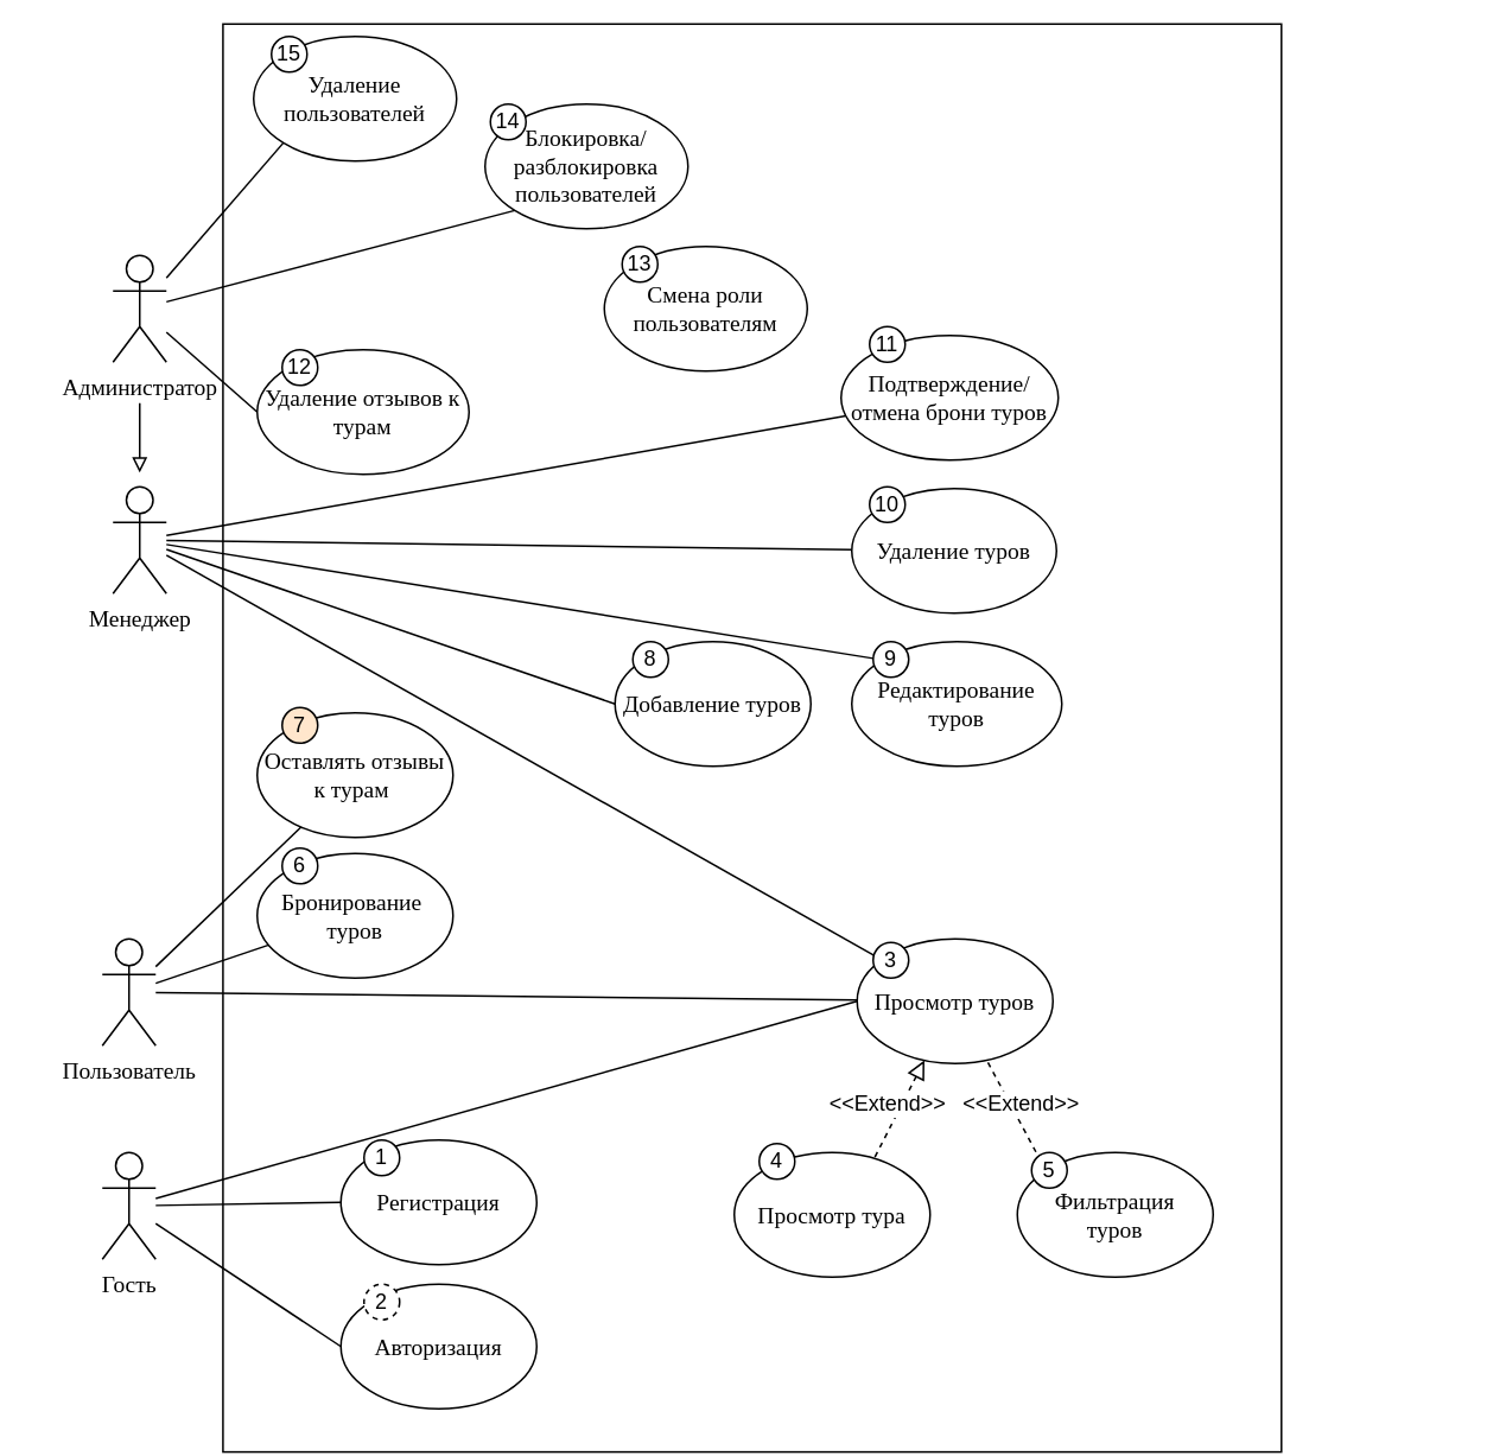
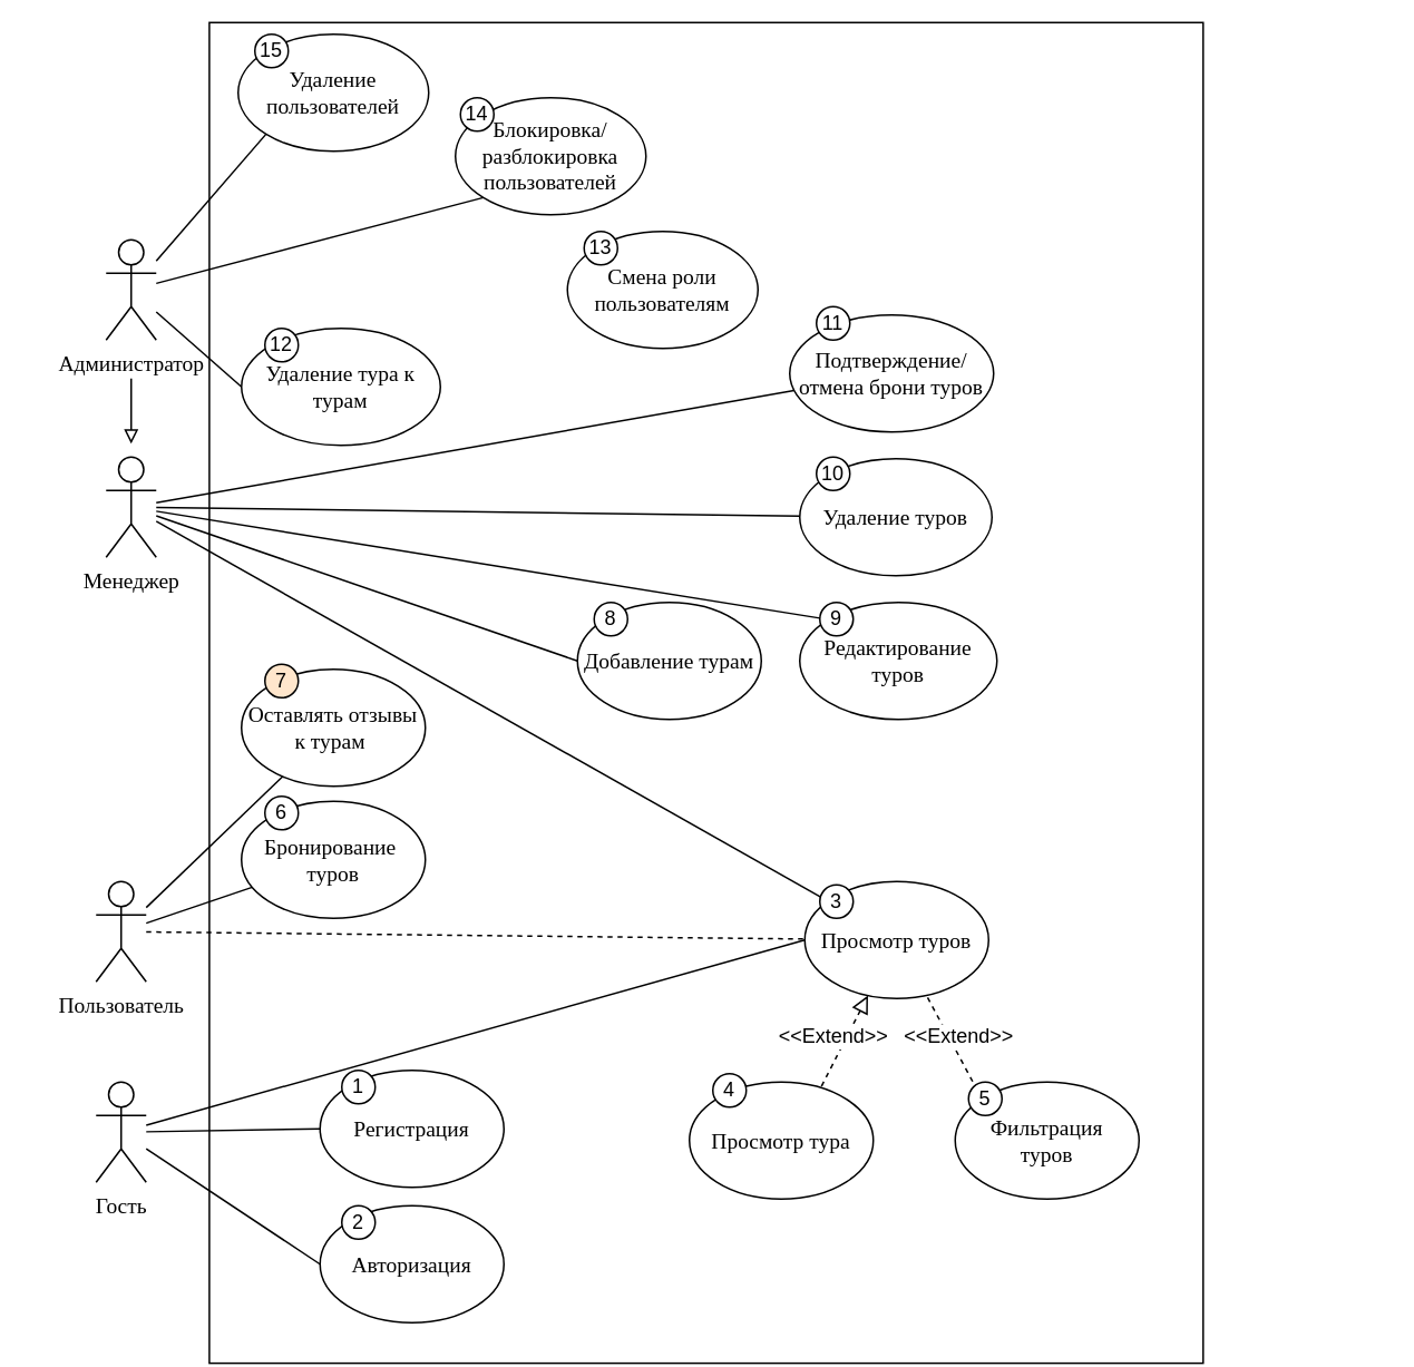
  <mxCell id="0" />
  <mxCell id="1" parent="0" />
  <mxCell id="2" value="" style="rounded=0;whiteSpace=wrap;html=1;rotation=90;" parent="1" vertex="1"><mxGeometry x="20.95" y="116.83" width="802.22" height="594.59" as="geometry" /></mxCell>
  <mxCell id="3" style="edgeStyle=none;curved=1;rounded=0;orthogonalLoop=1;jettySize=auto;html=1;entryX=0;entryY=0.5;entryDx=0;entryDy=0;fontSize=12;startSize=8;endSize=8;endArrow=none;endFill=0;" parent="1" source="6" target="16" edge="1"><mxGeometry relative="1" as="geometry" /></mxCell>
  <mxCell id="4" style="edgeStyle=none;curved=1;rounded=0;orthogonalLoop=1;jettySize=auto;html=1;entryX=0;entryY=0.5;entryDx=0;entryDy=0;fontSize=12;startSize=8;endSize=8;endArrow=none;endFill=0;" parent="1" source="6" target="34" edge="1"><mxGeometry relative="1" as="geometry" /></mxCell>
  <mxCell id="5" style="rounded=0;orthogonalLoop=1;jettySize=auto;html=1;entryX=0;entryY=0.5;entryDx=0;entryDy=0;endArrow=none;endFill=0;" parent="1" source="6" target="38" edge="1"><mxGeometry relative="1" as="geometry" /></mxCell>
  <mxCell id="6" value="Гость" style="shape=umlActor;verticalLabelPosition=bottom;verticalAlign=top;html=1;outlineConnect=0;fontFamily=Times New Roman;fontSize=13;" parent="1" vertex="1"><mxGeometry x="57" y="647" width="30" height="60" as="geometry" /></mxCell>
  <mxCell id="7" style="edgeStyle=none;shape=connector;rounded=0;orthogonalLoop=1;jettySize=auto;html=1;labelBackgroundColor=default;strokeColor=default;align=center;verticalAlign=middle;fontFamily=Helvetica;fontSize=11;fontColor=default;endArrow=none;endFill=0;" parent="1" source="10" target="14" edge="1"><mxGeometry relative="1" as="geometry" /></mxCell>
  <mxCell id="8" style="edgeStyle=none;shape=connector;rounded=0;orthogonalLoop=1;jettySize=auto;html=1;labelBackgroundColor=default;strokeColor=default;align=center;verticalAlign=middle;fontFamily=Helvetica;fontSize=11;fontColor=default;endArrow=none;endFill=0;" parent="1" source="10" target="13" edge="1"><mxGeometry relative="1" as="geometry" /></mxCell>
- <mxCell id="9" style="rounded=0;orthogonalLoop=1;jettySize=auto;html=1;endArrow=none;endFill=0;" parent="1" source="10" target="16" edge="1"><mxGeometry relative="1" as="geometry" /></mxCell>
+ <mxCell id="9" style="rounded=0;orthogonalLoop=1;jettySize=auto;html=1;endArrow=none;endFill=0;dashed=1;" parent="1" source="10" target="16" edge="1"><mxGeometry relative="1" as="geometry" /></mxCell>
  <mxCell id="10" value="Пользователь" style="shape=umlActor;verticalLabelPosition=bottom;verticalAlign=top;html=1;outlineConnect=0;fontFamily=Times New Roman;fontSize=13;" parent="1" vertex="1"><mxGeometry x="57" y="527" width="30" height="60" as="geometry" /></mxCell>
  <mxCell id="11" style="rounded=0;orthogonalLoop=1;jettySize=auto;html=1;exitX=0;exitY=0;exitDx=0;exitDy=0;dashed=1;endArrow=none;endFill=0;" parent="1" source="12" target="16" edge="1"><mxGeometry relative="1" as="geometry" /></mxCell>
  <mxCell id="12" value="&lt;font style=&quot;font-size: 13px;&quot;&gt;Фильтрация&lt;/font&gt;&lt;div&gt;&lt;font style=&quot;font-size: 13px;&quot;&gt;туров&lt;/font&gt;&lt;/div&gt;" style="ellipse;whiteSpace=wrap;html=1;fontFamily=Times New Roman;" parent="1" vertex="1"><mxGeometry x="571" y="647" width="110" height="70" as="geometry" /></mxCell>
  <mxCell id="13" value="&lt;font&gt;Бронирование&amp;nbsp;&lt;/font&gt;&lt;div&gt;&lt;font&gt;туров&lt;/font&gt;&lt;/div&gt;" style="ellipse;whiteSpace=wrap;html=1;fontFamily=Times New Roman;fontSize=13;" parent="1" vertex="1"><mxGeometry x="144" y="479" width="110" height="70" as="geometry" /></mxCell>
  <mxCell id="14" value="&lt;font&gt;Оставлять отзывы к турам&amp;nbsp;&lt;/font&gt;" style="ellipse;whiteSpace=wrap;html=1;fontFamily=Times New Roman;fontSize=13;" parent="1" vertex="1"><mxGeometry x="144" y="400" width="110" height="70" as="geometry" /></mxCell>
  <mxCell id="15" style="edgeStyle=none;curved=1;rounded=0;orthogonalLoop=1;jettySize=auto;html=1;entryX=0.709;entryY=0.064;entryDx=0;entryDy=0;fontSize=12;startSize=8;endSize=8;endArrow=none;endFill=0;startArrow=block;startFill=0;dashed=1;entryPerimeter=0;" parent="1" source="16" target="36" edge="1"><mxGeometry relative="1" as="geometry" /></mxCell>
  <mxCell id="16" value="&lt;font style=&quot;font-size: 13px;&quot;&gt;Просмотр туров&lt;/font&gt;" style="ellipse;whiteSpace=wrap;html=1;fontFamily=Times New Roman;" parent="1" vertex="1"><mxGeometry x="481" y="527" width="110" height="70" as="geometry" /></mxCell>
  <mxCell id="17" style="rounded=0;orthogonalLoop=1;jettySize=auto;html=1;exitX=0;exitY=0.5;exitDx=0;exitDy=0;endArrow=none;endFill=0;" parent="1" source="18" target="22" edge="1"><mxGeometry relative="1" as="geometry" /></mxCell>
- <mxCell id="18" value="Добавление туров" style="ellipse;whiteSpace=wrap;html=1;fontFamily=Times New Roman;fontSize=13;" parent="1" vertex="1"><mxGeometry x="345" y="360" width="110" height="70" as="geometry" /></mxCell>
+ <mxCell id="18" value="Добавление турам" style="ellipse;whiteSpace=wrap;html=1;fontFamily=Times New Roman;fontSize=13;" parent="1" vertex="1"><mxGeometry x="345" y="360" width="110" height="70" as="geometry" /></mxCell>
  <mxCell id="19" style="rounded=0;orthogonalLoop=1;jettySize=auto;html=1;endArrow=none;endFill=0;" parent="1" source="20" target="22" edge="1"><mxGeometry relative="1" as="geometry" /></mxCell>
  <mxCell id="20" value="Удаление туров" style="ellipse;whiteSpace=wrap;html=1;fontFamily=Times New Roman;fontSize=13;" parent="1" vertex="1"><mxGeometry x="478" y="274" width="115" height="70" as="geometry" /></mxCell>
  <mxCell id="21" style="rounded=0;orthogonalLoop=1;jettySize=auto;html=1;endArrow=none;endFill=0;" parent="1" source="22" target="16" edge="1"><mxGeometry relative="1" as="geometry" /></mxCell>
  <mxCell id="22" value="Менеджер" style="shape=umlActor;verticalLabelPosition=bottom;verticalAlign=top;html=1;outlineConnect=0;fontFamily=Times New Roman;fontSize=13;" parent="1" vertex="1"><mxGeometry x="63" y="273" width="30" height="60" as="geometry" /></mxCell>
  <mxCell id="23" style="rounded=0;orthogonalLoop=1;jettySize=auto;html=1;exitX=0;exitY=0;exitDx=0;exitDy=0;endArrow=none;endFill=0;" parent="1" source="24" target="22" edge="1"><mxGeometry relative="1" as="geometry" /></mxCell>
  <mxCell id="24" value="Редактирование туров" style="ellipse;whiteSpace=wrap;html=1;fontFamily=Times New Roman;fontSize=13;" parent="1" vertex="1"><mxGeometry x="478" y="360" width="118" height="70" as="geometry" /></mxCell>
  <mxCell id="25" style="rounded=0;orthogonalLoop=1;jettySize=auto;html=1;endArrow=none;endFill=0;" parent="1" source="26" target="22" edge="1"><mxGeometry relative="1" as="geometry" /></mxCell>
  <mxCell id="26" value="Подтверждение/отмена брони туров" style="ellipse;whiteSpace=wrap;html=1;fontFamily=Times New Roman;fontSize=13;" parent="1" vertex="1"><mxGeometry x="472" y="188" width="122" height="70" as="geometry" /></mxCell>
  <mxCell id="27" style="edgeStyle=none;curved=1;rounded=0;orthogonalLoop=1;jettySize=auto;html=1;entryX=0;entryY=0.5;entryDx=0;entryDy=0;fontSize=12;startSize=8;endSize=8;endArrow=none;endFill=0;" parent="1" source="29" target="33" edge="1"><mxGeometry relative="1" as="geometry" /></mxCell>
  <mxCell id="28" style="rounded=0;orthogonalLoop=1;jettySize=auto;html=1;entryX=0;entryY=1;entryDx=0;entryDy=0;endArrow=none;endFill=0;" parent="1" source="29" target="32" edge="1"><mxGeometry relative="1" as="geometry"><mxPoint x="356" y="80" as="targetPoint" /></mxGeometry></mxCell>
  <mxCell id="29" value="Администратор" style="shape=umlActor;verticalLabelPosition=bottom;verticalAlign=top;html=1;outlineConnect=0;fontFamily=Times New Roman;fontSize=13;" parent="1" vertex="1"><mxGeometry x="63" y="143" width="30" height="60" as="geometry" /></mxCell>
  <mxCell id="30" style="rounded=0;orthogonalLoop=1;jettySize=auto;html=1;exitX=0;exitY=1;exitDx=0;exitDy=0;endArrow=none;endFill=0;" parent="1" source="31" target="29" edge="1"><mxGeometry relative="1" as="geometry" /></mxCell>
  <mxCell id="31" value="Блокировка/разблокировка пользователей" style="ellipse;whiteSpace=wrap;html=1;fontFamily=Times New Roman;fontSize=13;" parent="1" vertex="1"><mxGeometry x="272" y="58" width="114" height="70" as="geometry" /></mxCell>
  <mxCell id="32" value="Удаление пользователей" style="ellipse;whiteSpace=wrap;html=1;fontFamily=Times New Roman;fontSize=13;" parent="1" vertex="1"><mxGeometry x="142" y="20" width="114" height="70" as="geometry" /></mxCell>
- <mxCell id="33" value="Удаление отзывов к турам" style="ellipse;whiteSpace=wrap;html=1;fontFamily=Times New Roman;fontSize=13;" parent="1" vertex="1"><mxGeometry x="144" y="196" width="119" height="70" as="geometry" /></mxCell>
+ <mxCell id="33" value="Удаление тура к турам" style="ellipse;whiteSpace=wrap;html=1;fontFamily=Times New Roman;fontSize=13;" parent="1" vertex="1"><mxGeometry x="144" y="196" width="119" height="70" as="geometry" /></mxCell>
  <mxCell id="34" value="&lt;font style=&quot;font-size: 13px;&quot;&gt;Регистрация&lt;/font&gt;" style="ellipse;whiteSpace=wrap;html=1;fontFamily=Times New Roman;" parent="1" vertex="1"><mxGeometry x="191" y="640" width="110" height="70" as="geometry" /></mxCell>
  <mxCell id="35" style="edgeStyle=none;curved=1;rounded=0;orthogonalLoop=1;jettySize=auto;html=1;exitX=1;exitY=0.5;exitDx=0;exitDy=0;fontSize=12;startSize=8;endSize=8;" parent="1" edge="1"><mxGeometry relative="1" as="geometry"><mxPoint x="740" y="481" as="sourcePoint" /><mxPoint x="740" y="481" as="targetPoint" /></mxGeometry></mxCell>
  <mxCell id="36" value="&lt;font style=&quot;font-size: 13px;&quot;&gt;Просмотр тура&lt;/font&gt;" style="ellipse;whiteSpace=wrap;html=1;fontFamily=Times New Roman;" parent="1" vertex="1"><mxGeometry x="412" y="647" width="110" height="70" as="geometry" /></mxCell>
  <mxCell id="37" value="&lt;font&gt;&amp;lt;&amp;lt;Extend&amp;gt;&amp;gt;&lt;/font&gt;" style="edgeLabel;html=1;align=center;verticalAlign=middle;resizable=0;points=[];fontSize=12;" parent="1" vertex="1" connectable="0"><mxGeometry x="433.002" y="628.996" as="geometry"><mxPoint x="64" y="-9" as="offset" /></mxGeometry></mxCell>
  <mxCell id="38" value="&lt;font style=&quot;font-size: 13px;&quot;&gt;Авторизация&lt;/font&gt;" style="ellipse;whiteSpace=wrap;html=1;fontFamily=Times New Roman;" parent="1" vertex="1"><mxGeometry x="191" y="721" width="110" height="70" as="geometry" /></mxCell>
  <mxCell id="39" style="edgeStyle=orthogonalEdgeStyle;rounded=0;orthogonalLoop=1;jettySize=auto;html=1;exitX=0.5;exitY=1;exitDx=0;exitDy=0;" parent="1" source="31" target="31" edge="1"><mxGeometry relative="1" as="geometry" /></mxCell>
  <mxCell id="40" value="&lt;font&gt;&amp;lt;&amp;lt;Extend&amp;gt;&amp;gt;&lt;/font&gt;" style="edgeLabel;html=1;align=center;verticalAlign=middle;resizable=0;points=[];fontSize=12;" parent="1" vertex="1" connectable="0"><mxGeometry x="508.002" y="628.996" as="geometry"><mxPoint x="64" y="-9" as="offset" /></mxGeometry></mxCell>
  <mxCell id="41" style="rounded=0;orthogonalLoop=1;jettySize=auto;html=1;endArrow=block;endFill=0;" parent="1" edge="1"><mxGeometry relative="1" as="geometry"><mxPoint x="78" y="226" as="sourcePoint" /><mxPoint x="78" y="265" as="targetPoint" /></mxGeometry></mxCell>
  <mxCell id="42" value="Смена роли пользователям" style="ellipse;whiteSpace=wrap;html=1;fontFamily=Times New Roman;fontSize=13;" parent="1" vertex="1"><mxGeometry x="339" y="138" width="114" height="70" as="geometry" /></mxCell>
  <mxCell id="43" value="1" style="ellipse;whiteSpace=wrap;html=1;aspect=fixed;" parent="1" vertex="1"><mxGeometry x="204" y="640" width="20" height="20" as="geometry" /></mxCell>
- <mxCell id="44" value="2" style="ellipse;whiteSpace=wrap;html=1;aspect=fixed;dashed=1;" parent="1" vertex="1"><mxGeometry x="204" y="721" width="20" height="20" as="geometry" /></mxCell>
+ <mxCell id="44" value="2" style="ellipse;whiteSpace=wrap;html=1;aspect=fixed;" parent="1" vertex="1"><mxGeometry x="204" y="721" width="20" height="20" as="geometry" /></mxCell>
  <mxCell id="45" value="3" style="ellipse;whiteSpace=wrap;html=1;aspect=fixed;" parent="1" vertex="1"><mxGeometry x="490" y="529" width="20" height="20" as="geometry" /></mxCell>
  <mxCell id="46" value="4" style="ellipse;whiteSpace=wrap;html=1;aspect=fixed;" parent="1" vertex="1"><mxGeometry x="426" y="642" width="20" height="20" as="geometry" /></mxCell>
  <mxCell id="47" value="5" style="ellipse;whiteSpace=wrap;html=1;aspect=fixed;" parent="1" vertex="1"><mxGeometry x="579" y="647" width="20" height="20" as="geometry" /></mxCell>
  <mxCell id="48" value="6" style="ellipse;whiteSpace=wrap;html=1;aspect=fixed;" parent="1" vertex="1"><mxGeometry x="158" y="476" width="20" height="20" as="geometry" /></mxCell>
  <mxCell id="49" value="7" style="ellipse;whiteSpace=wrap;html=1;aspect=fixed;fillColor=#ffe6cc;" parent="1" vertex="1"><mxGeometry x="158" y="397" width="20" height="20" as="geometry" /></mxCell>
  <mxCell id="50" value="8" style="ellipse;whiteSpace=wrap;html=1;aspect=fixed;" parent="1" vertex="1"><mxGeometry x="355" y="360" width="20" height="20" as="geometry" /></mxCell>
  <mxCell id="51" value="9" style="ellipse;whiteSpace=wrap;html=1;aspect=fixed;" parent="1" vertex="1"><mxGeometry x="490" y="360" width="20" height="20" as="geometry" /></mxCell>
  <mxCell id="52" value="10" style="ellipse;whiteSpace=wrap;html=1;aspect=fixed;" parent="1" vertex="1"><mxGeometry x="488" y="273" width="20" height="20" as="geometry" /></mxCell>
  <mxCell id="53" value="11" style="ellipse;whiteSpace=wrap;html=1;aspect=fixed;" parent="1" vertex="1"><mxGeometry x="488" y="183" width="20" height="20" as="geometry" /></mxCell>
  <mxCell id="54" value="12" style="ellipse;whiteSpace=wrap;html=1;aspect=fixed;" parent="1" vertex="1"><mxGeometry x="158" y="196" width="20" height="20" as="geometry" /></mxCell>
  <mxCell id="55" value="15" style="ellipse;whiteSpace=wrap;html=1;aspect=fixed;" parent="1" vertex="1"><mxGeometry x="152" y="20" width="20" height="20" as="geometry" /></mxCell>
  <mxCell id="56" value="14" style="ellipse;whiteSpace=wrap;html=1;aspect=fixed;" parent="1" vertex="1"><mxGeometry x="275" y="58" width="20" height="20" as="geometry" /></mxCell>
  <mxCell id="57" value="13" style="ellipse;whiteSpace=wrap;html=1;aspect=fixed;" parent="1" vertex="1"><mxGeometry x="349" y="138" width="20" height="20" as="geometry" /></mxCell>
